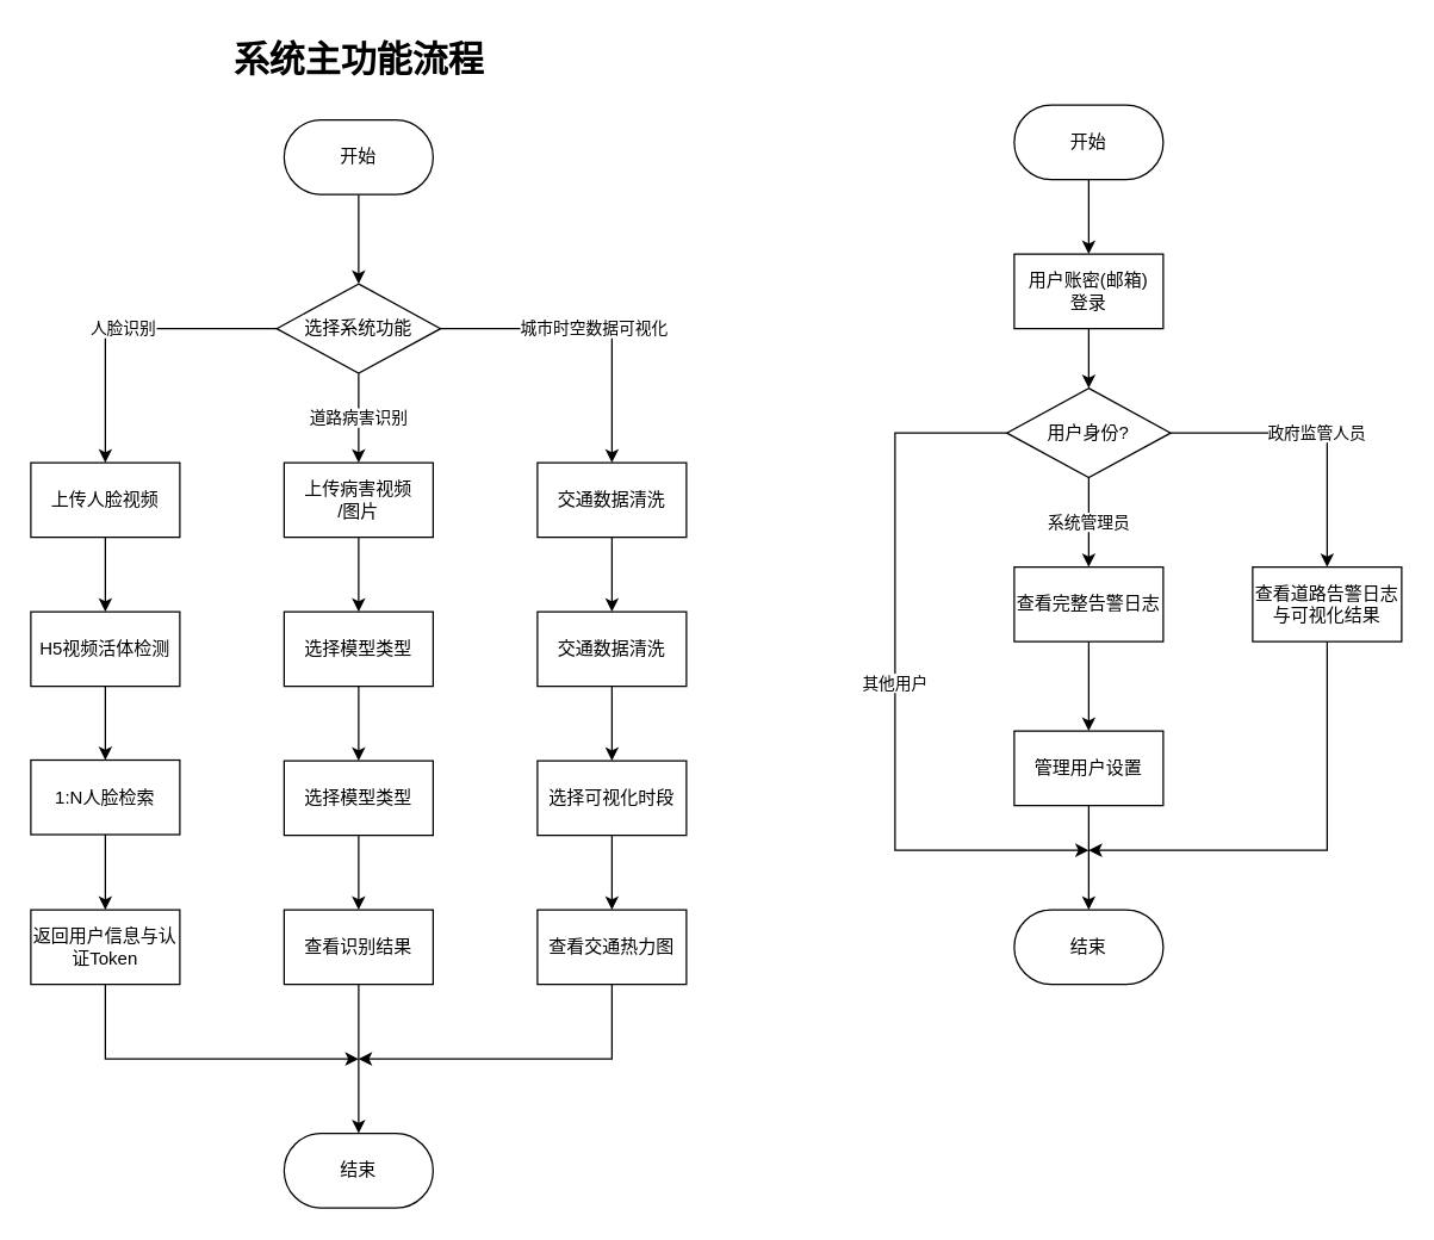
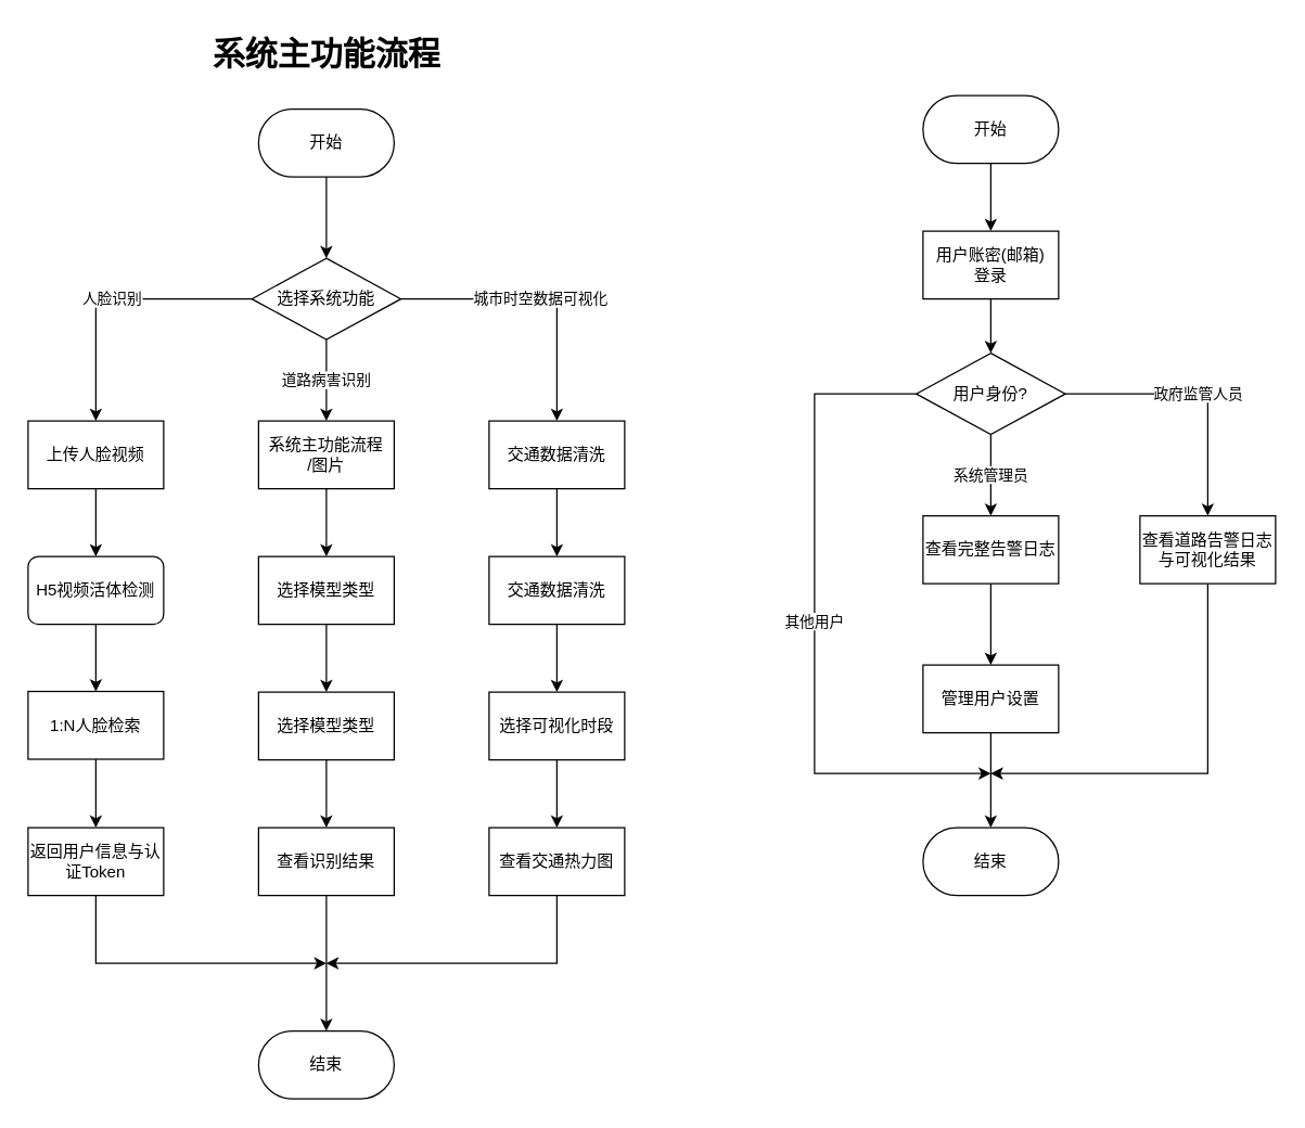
  <mxCell id="0" />
  <mxCell id="1" parent="0" />
  <mxCell id="2" style="edgeStyle=none;html=1;exitX=0.5;exitY=1;exitDx=0;exitDy=0;entryX=0.5;entryY=0;entryDx=0;entryDy=0;" parent="1" source="3" target="7" edge="1"><mxGeometry relative="1" as="geometry"><mxPoint x="240" y="190" as="targetPoint" /></mxGeometry></mxCell>
  <mxCell id="3" value="开始" style="rounded=1;whiteSpace=wrap;html=1;arcSize=50;" parent="1" vertex="1"><mxGeometry x="190" y="80" width="100" height="50" as="geometry" /></mxCell>
  <mxCell id="4" value="人脸识别" style="edgeStyle=none;html=1;exitX=0;exitY=0.5;exitDx=0;exitDy=0;entryX=0.5;entryY=0;entryDx=0;entryDy=0;rounded=0;curved=0;" parent="1" source="7" target="9" edge="1"><mxGeometry relative="1" as="geometry"><Array as="points"><mxPoint x="70" y="220" /></Array></mxGeometry></mxCell>
  <mxCell id="5" value="道路病害识别" style="edgeStyle=none;html=1;exitX=0.5;exitY=1;exitDx=0;exitDy=0;entryX=0.5;entryY=0;entryDx=0;entryDy=0;" parent="1" source="7" target="11" edge="1"><mxGeometry relative="1" as="geometry" /></mxCell>
  <mxCell id="6" value="城市时空数据可视化" style="edgeStyle=none;html=1;exitX=1;exitY=0.5;exitDx=0;exitDy=0;entryX=0.5;entryY=0;entryDx=0;entryDy=0;rounded=0;curved=0;" parent="1" source="7" target="13" edge="1"><mxGeometry relative="1" as="geometry"><Array as="points"><mxPoint x="410" y="220" /></Array></mxGeometry></mxCell>
  <mxCell id="7" value="选择系统功能" style="rhombus;whiteSpace=wrap;html=1;" parent="1" vertex="1"><mxGeometry x="185" y="190" width="110" height="60" as="geometry" /></mxCell>
  <mxCell id="8" style="edgeStyle=none;html=1;exitX=0.5;exitY=1;exitDx=0;exitDy=0;entryX=0.5;entryY=0;entryDx=0;entryDy=0;" parent="1" source="9" target="26" edge="1"><mxGeometry relative="1" as="geometry" /></mxCell>
  <mxCell id="9" value="上传人脸视频" style="rounded=0;whiteSpace=wrap;html=1;" parent="1" vertex="1"><mxGeometry x="20" y="310" width="100" height="50" as="geometry" /></mxCell>
  <mxCell id="10" style="edgeStyle=none;html=1;exitX=0.5;exitY=1;exitDx=0;exitDy=0;entryX=0.5;entryY=0;entryDx=0;entryDy=0;" parent="1" source="11" target="33" edge="1"><mxGeometry relative="1" as="geometry" /></mxCell>
- <mxCell id="11" value="上传病害视频&lt;div&gt;/图片&lt;/div&gt;" style="rounded=0;whiteSpace=wrap;html=1;" parent="1" vertex="1"><mxGeometry x="190" y="310" width="100" height="50" as="geometry" /></mxCell>
+ <mxCell id="11" value="系统主功能流程&lt;div&gt;/图片&lt;/div&gt;" style="rounded=0;whiteSpace=wrap;html=1;" parent="1" vertex="1"><mxGeometry x="190" y="310" width="100" height="50" as="geometry" /></mxCell>
  <mxCell id="12" style="edgeStyle=none;html=1;exitX=0.5;exitY=1;exitDx=0;exitDy=0;entryX=0.5;entryY=0;entryDx=0;entryDy=0;" parent="1" source="13" target="24" edge="1"><mxGeometry relative="1" as="geometry" /></mxCell>
  <mxCell id="13" value="交通数据清洗" style="rounded=0;whiteSpace=wrap;html=1;" parent="1" vertex="1"><mxGeometry x="360" y="310" width="100" height="50" as="geometry" /></mxCell>
  <mxCell id="14" style="edgeStyle=none;html=1;exitX=0.5;exitY=1;exitDx=0;exitDy=0;entryX=0.5;entryY=0;entryDx=0;entryDy=0;" parent="1" source="15" target="22" edge="1"><mxGeometry relative="1" as="geometry" /></mxCell>
  <mxCell id="15" value="开始" style="rounded=1;whiteSpace=wrap;html=1;arcSize=50;" parent="1" vertex="1"><mxGeometry x="680" y="70" width="100" height="50" as="geometry" /></mxCell>
  <mxCell id="16" value="系统主功能流程" style="text;strokeColor=none;fillColor=none;html=1;fontSize=24;fontStyle=1;verticalAlign=middle;align=center;" parent="1" vertex="1"><mxGeometry x="110" y="20" width="260" height="40" as="geometry" /></mxCell>
  <mxCell id="17" value="系统管理员" style="edgeStyle=none;html=1;exitX=0.5;exitY=1;exitDx=0;exitDy=0;" parent="1" source="20" target="43" edge="1"><mxGeometry relative="1" as="geometry" /></mxCell>
  <mxCell id="18" value="政府监管人员" style="edgeStyle=none;html=1;exitX=1;exitY=0.5;exitDx=0;exitDy=0;entryX=0.5;entryY=0;entryDx=0;entryDy=0;rounded=0;curved=0;" parent="1" source="20" target="45" edge="1"><mxGeometry relative="1" as="geometry"><Array as="points"><mxPoint x="890" y="290" /></Array></mxGeometry></mxCell>
  <mxCell id="19" value="其他用户" style="edgeStyle=none;html=1;exitX=0;exitY=0.5;exitDx=0;exitDy=0;rounded=0;curved=0;" parent="1" source="20" edge="1"><mxGeometry relative="1" as="geometry"><mxPoint x="730" y="570" as="targetPoint" /><Array as="points"><mxPoint x="600" y="290" /><mxPoint x="600" y="570" /></Array></mxGeometry></mxCell>
  <mxCell id="20" value="用户身份?" style="rhombus;whiteSpace=wrap;html=1;" parent="1" vertex="1"><mxGeometry x="675" y="260" width="110" height="60" as="geometry" /></mxCell>
  <mxCell id="21" style="edgeStyle=none;html=1;exitX=0.5;exitY=1;exitDx=0;exitDy=0;entryX=0.5;entryY=0;entryDx=0;entryDy=0;" parent="1" source="22" target="20" edge="1"><mxGeometry relative="1" as="geometry" /></mxCell>
  <mxCell id="22" value="用户账密(邮箱)&lt;div&gt;&lt;span style=&quot;background-color: transparent;&quot;&gt;登录&lt;/span&gt;&lt;/div&gt;" style="rounded=0;whiteSpace=wrap;html=1;" parent="1" vertex="1"><mxGeometry x="680" y="170" width="100" height="50" as="geometry" /></mxCell>
  <mxCell id="23" style="edgeStyle=none;html=1;exitX=0.5;exitY=1;exitDx=0;exitDy=0;" parent="1" source="24" target="37" edge="1"><mxGeometry relative="1" as="geometry" /></mxCell>
  <mxCell id="24" value="交通数据清洗" style="rounded=0;whiteSpace=wrap;html=1;" parent="1" vertex="1"><mxGeometry x="360" y="410" width="100" height="50" as="geometry" /></mxCell>
  <mxCell id="25" style="edgeStyle=none;html=1;exitX=0.5;exitY=1;exitDx=0;exitDy=0;" parent="1" source="26" target="28" edge="1"><mxGeometry relative="1" as="geometry" /></mxCell>
- <mxCell id="26" value="H5视频活体检测" style="rounded=0;whiteSpace=wrap;html=1;" parent="1" vertex="1"><mxGeometry x="20" y="410" width="100" height="50" as="geometry" /></mxCell>
+ <mxCell id="26" value="H5视频活体检测" style="whiteSpace=wrap;html=1;rounded=1;" parent="1" vertex="1"><mxGeometry x="20" y="410" width="100" height="50" as="geometry" /></mxCell>
  <mxCell id="27" style="edgeStyle=none;html=1;exitX=0.5;exitY=1;exitDx=0;exitDy=0;entryX=0.5;entryY=0;entryDx=0;entryDy=0;" parent="1" source="28" target="31" edge="1"><mxGeometry relative="1" as="geometry" /></mxCell>
  <mxCell id="28" value="1:N人脸检索" style="rounded=0;whiteSpace=wrap;html=1;" parent="1" vertex="1"><mxGeometry x="20" y="509.5" width="100" height="50" as="geometry" /></mxCell>
  <mxCell id="29" value="结束" style="rounded=1;whiteSpace=wrap;html=1;arcSize=50;" parent="1" vertex="1"><mxGeometry x="190" y="760" width="100" height="50" as="geometry" /></mxCell>
  <mxCell id="30" style="edgeStyle=none;html=1;exitX=0.5;exitY=1;exitDx=0;exitDy=0;rounded=0;curved=0;" parent="1" source="31" edge="1"><mxGeometry relative="1" as="geometry"><mxPoint x="240" y="710" as="targetPoint" /><Array as="points"><mxPoint x="70" y="710" /></Array></mxGeometry></mxCell>
  <mxCell id="31" value="返回用户信息与认证Token" style="rounded=0;whiteSpace=wrap;html=1;" parent="1" vertex="1"><mxGeometry x="20" y="610" width="100" height="50" as="geometry" /></mxCell>
  <mxCell id="32" style="edgeStyle=none;html=1;exitX=0.5;exitY=1;exitDx=0;exitDy=0;entryX=0.5;entryY=0;entryDx=0;entryDy=0;" parent="1" source="33" target="35" edge="1"><mxGeometry relative="1" as="geometry" /></mxCell>
  <mxCell id="33" value="选择模型类型" style="rounded=0;whiteSpace=wrap;html=1;" parent="1" vertex="1"><mxGeometry x="190" y="410" width="100" height="50" as="geometry" /></mxCell>
  <mxCell id="34" style="edgeStyle=none;html=1;exitX=0.5;exitY=1;exitDx=0;exitDy=0;" parent="1" source="35" target="39" edge="1"><mxGeometry relative="1" as="geometry" /></mxCell>
  <mxCell id="35" value="选择模型类型" style="rounded=0;whiteSpace=wrap;html=1;" parent="1" vertex="1"><mxGeometry x="190" y="510" width="100" height="50" as="geometry" /></mxCell>
  <mxCell id="36" style="edgeStyle=none;html=1;exitX=0.5;exitY=1;exitDx=0;exitDy=0;" parent="1" source="37" target="41" edge="1"><mxGeometry relative="1" as="geometry" /></mxCell>
  <mxCell id="37" value="选择可视化时段" style="rounded=0;whiteSpace=wrap;html=1;" parent="1" vertex="1"><mxGeometry x="360" y="510" width="100" height="50" as="geometry" /></mxCell>
  <mxCell id="38" style="edgeStyle=none;html=1;exitX=0.5;exitY=1;exitDx=0;exitDy=0;" parent="1" source="39" target="29" edge="1"><mxGeometry relative="1" as="geometry" /></mxCell>
  <mxCell id="39" value="查看识别结果" style="rounded=0;whiteSpace=wrap;html=1;" parent="1" vertex="1"><mxGeometry x="190" y="610" width="100" height="50" as="geometry" /></mxCell>
  <mxCell id="40" style="edgeStyle=none;html=1;exitX=0.5;exitY=1;exitDx=0;exitDy=0;rounded=0;curved=0;" parent="1" source="41" edge="1"><mxGeometry relative="1" as="geometry"><mxPoint x="240" y="710" as="targetPoint" /><Array as="points"><mxPoint x="410" y="710" /></Array></mxGeometry></mxCell>
  <mxCell id="41" value="查看交通热力图" style="rounded=0;whiteSpace=wrap;html=1;" parent="1" vertex="1"><mxGeometry x="360" y="610" width="100" height="50" as="geometry" /></mxCell>
  <mxCell id="42" style="edgeStyle=none;html=1;exitX=0.5;exitY=1;exitDx=0;exitDy=0;entryX=0.5;entryY=0;entryDx=0;entryDy=0;" parent="1" source="43" target="47" edge="1"><mxGeometry relative="1" as="geometry" /></mxCell>
  <mxCell id="43" value="查看完整告警日志" style="rounded=0;whiteSpace=wrap;html=1;" parent="1" vertex="1"><mxGeometry x="680" y="380" width="100" height="50" as="geometry" /></mxCell>
  <mxCell id="44" style="edgeStyle=none;html=1;exitX=0.5;exitY=1;exitDx=0;exitDy=0;rounded=0;curved=0;" parent="1" source="45" edge="1"><mxGeometry relative="1" as="geometry"><mxPoint x="730" y="570" as="targetPoint" /><Array as="points"><mxPoint x="890" y="570" /></Array></mxGeometry></mxCell>
  <mxCell id="45" value="查看道路告警日志与可视化结果" style="rounded=0;whiteSpace=wrap;html=1;" parent="1" vertex="1"><mxGeometry x="840" y="380" width="100" height="50" as="geometry" /></mxCell>
  <mxCell id="46" style="edgeStyle=none;html=1;exitX=0.5;exitY=1;exitDx=0;exitDy=0;entryX=0.5;entryY=0;entryDx=0;entryDy=0;" parent="1" source="47" target="48" edge="1"><mxGeometry relative="1" as="geometry" /></mxCell>
  <mxCell id="47" value="管理用户设置" style="rounded=0;whiteSpace=wrap;html=1;" parent="1" vertex="1"><mxGeometry x="680" y="490" width="100" height="50" as="geometry" /></mxCell>
  <mxCell id="48" value="结束" style="rounded=1;whiteSpace=wrap;html=1;arcSize=50;" parent="1" vertex="1"><mxGeometry x="680" y="610" width="100" height="50" as="geometry" /></mxCell>
